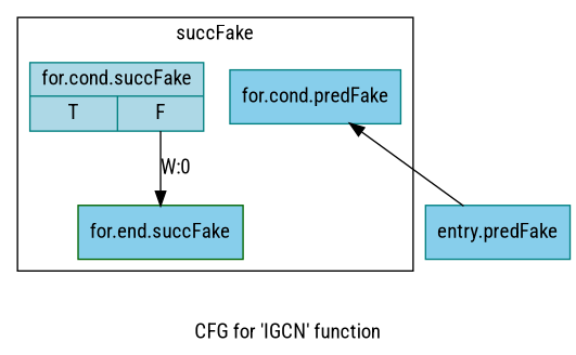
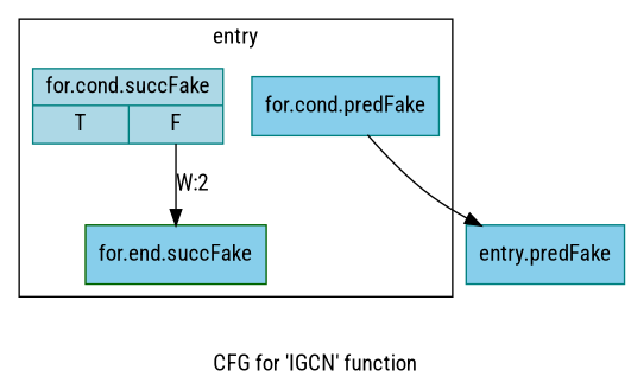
  digraph {
    fontname="Roboto Condensed"
    label="CFG for 'IGCN' function"
    node [color=teal filename="../../../igcn.cpp" fillcolor=skyblue fontname="Roboto Condensed" linenumber=12 shape=record style=filled]
    edge [execusionnum=1 filename="../../../igcn.cpp" fontname="Roboto Condensed"]
    n1 [label="{for.cond.predFake}"]
    n2 [fillcolor=lightblue label="{for.cond.succFake|{<s0>T|<s1>F}}"]
    n3 [color=darkgreen label="{for.end.succFake}" linenumber=18]
    n4 [label="{entry.predFake}" filename="" linenumber=""]
    subgraph cluster_1 {
      invocationtime=1
-     label=succFake
+     label=entry
      tripcount=10
      n1
      n2
      n3
    }
-   n2 -> n3 [label="W:0" tailport=s1]
-   n4 -> n1
+   n2 -> n3 [label="W:2" tailport=s1]
+   n1 -> n4
  }
